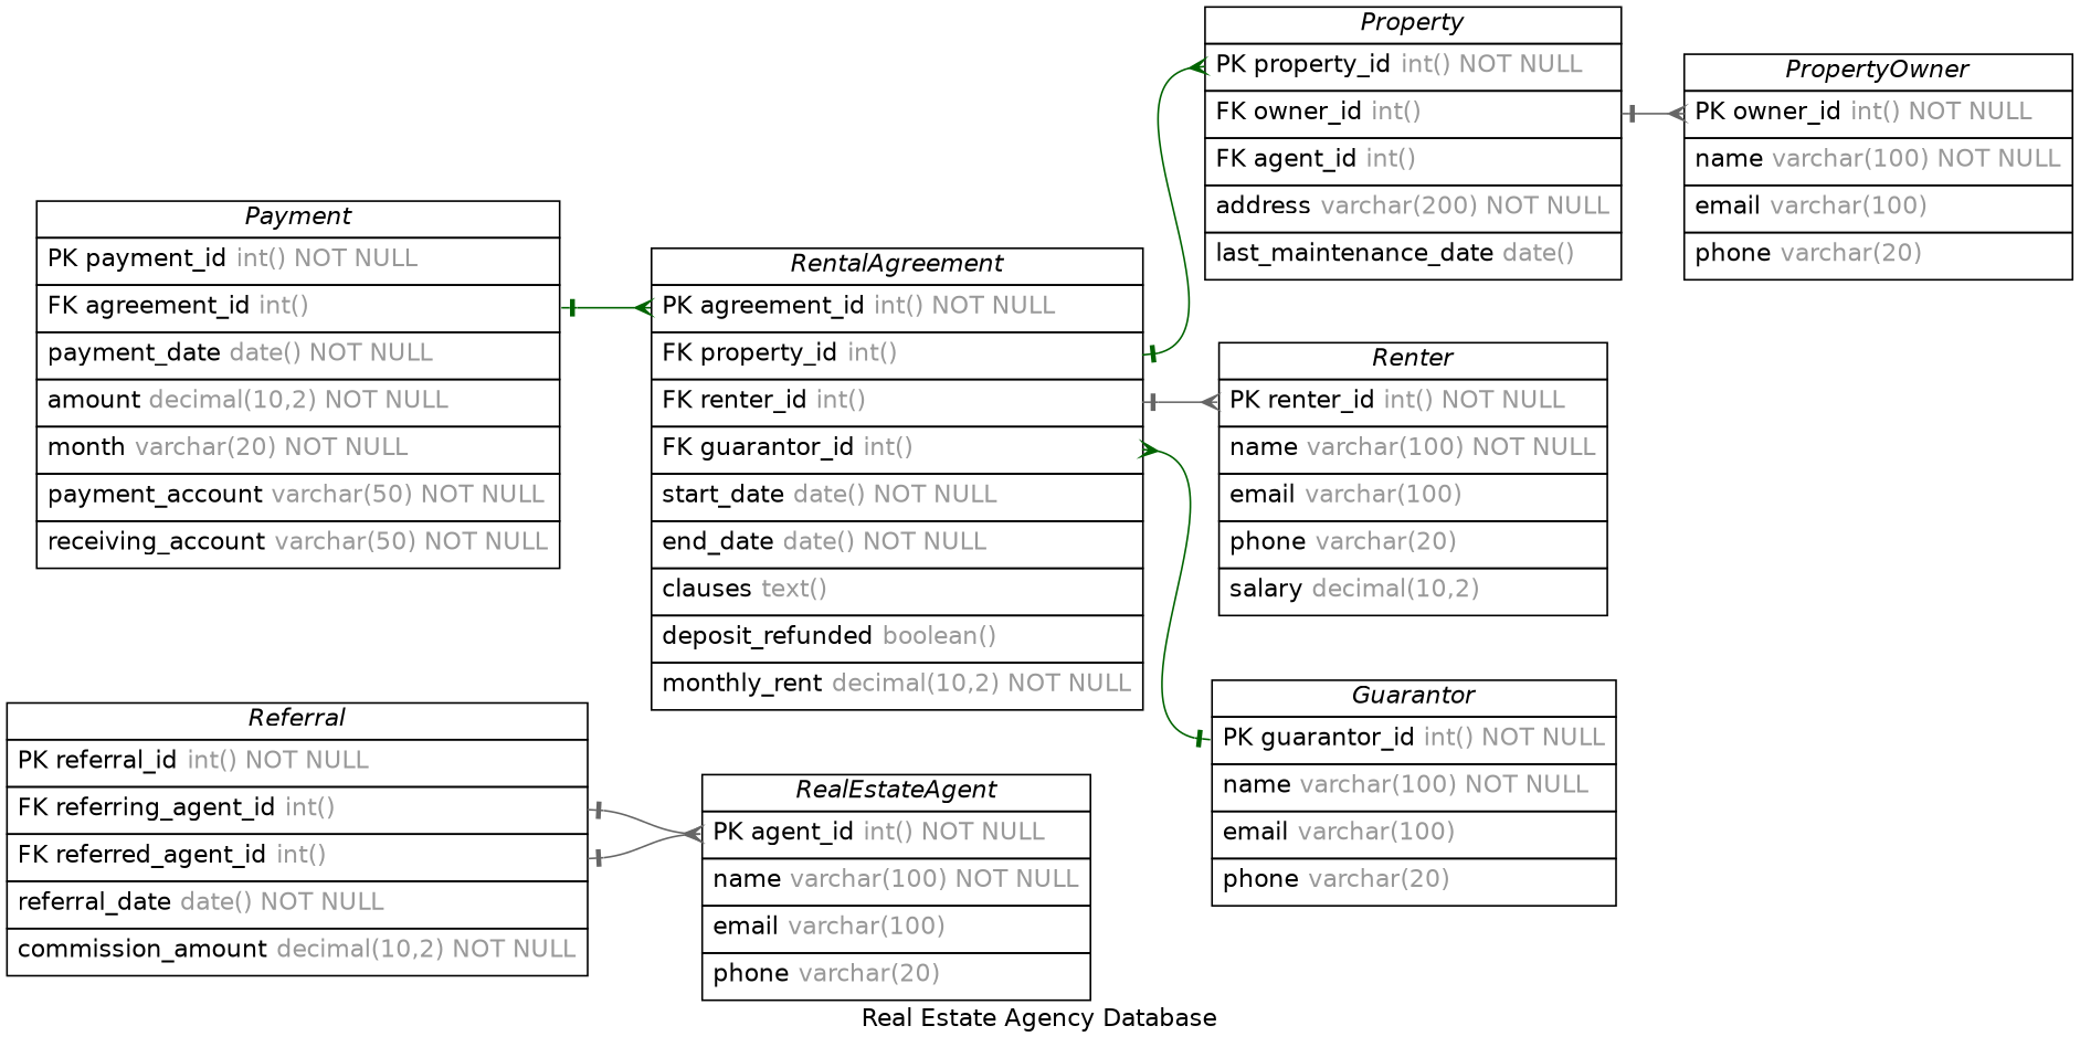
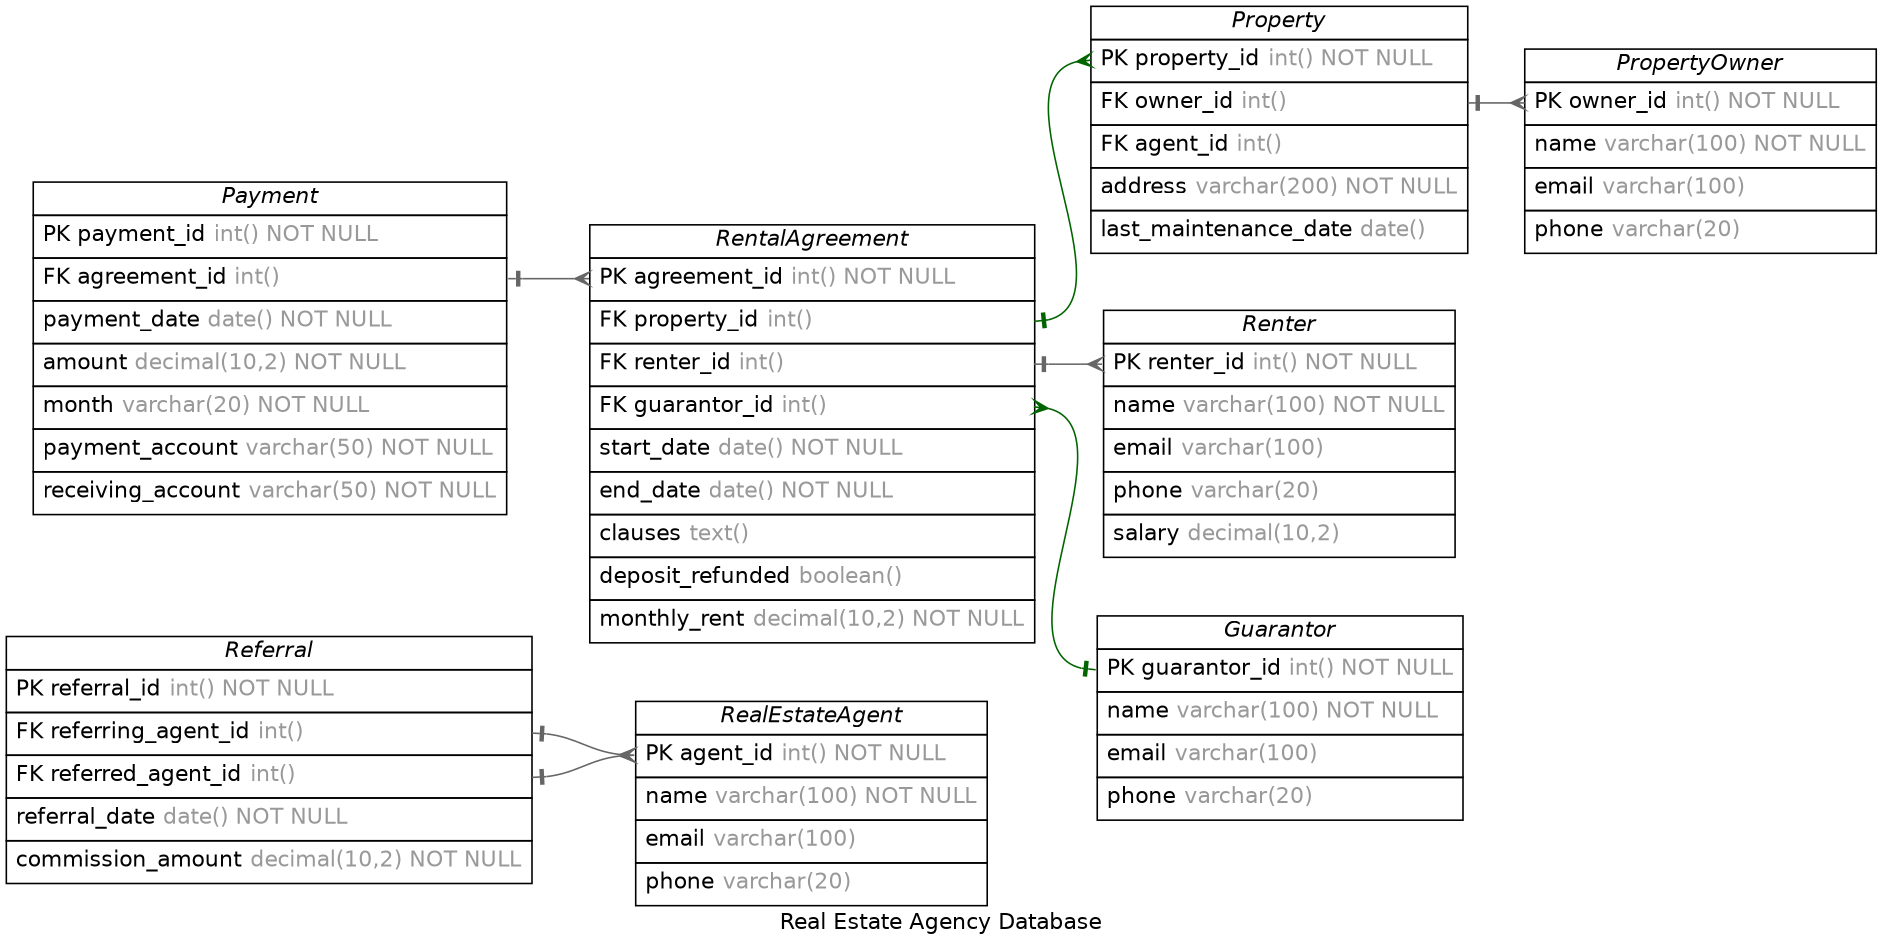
  digraph {
    concentrate=true
    fontname=Helvetica
    label="Real Estate Agency Database"
    nodesep=0.5
    rankdir=LR
    splines=spline
    node [fontname=Helvetica shape=plain]
    edge [arrowhead=ocrow arrowsize=0.9 arrowtail=noneotee color=gray40 dir=both fontname=Helvetica fontsize=12 headport=agent_id labelangle=32 labeldistance=1.8 penwidth=1.0]
    n1 [label=<         <table border="0" cellborder="1" cellspacing="0" >         <tr><td><i>RealEstateAgent</i></td></tr>         <tr><td port="agent_id" align="left" cellpadding="5">PK agent_id <font color="grey60">int() NOT NULL</font></td></tr>         <tr><td port="name" align="left" cellpadding="5">name <font color="grey60">varchar(100) NOT NULL</font></td></tr>         <tr><td port="email" align="left" cellpadding="5">email <font color="grey60">varchar(100)</font></td></tr>         <tr><td port="phone" align="left" cellpadding="5">phone <font color="grey60">varchar(20)</font></td></tr>     </table>>]
    n2 [label=<         <table border="0" cellborder="1" cellspacing="0" >         <tr><td><i>PropertyOwner</i></td></tr>         <tr><td port="owner_id" align="left" cellpadding="5">PK owner_id <font color="grey60">int() NOT NULL</font></td></tr>         <tr><td port="name" align="left" cellpadding="5">name <font color="grey60">varchar(100) NOT NULL</font></td></tr>         <tr><td port="email" align="left" cellpadding="5">email <font color="grey60">varchar(100)</font></td></tr>         <tr><td port="phone" align="left" cellpadding="5">phone <font color="grey60">varchar(20)</font></td></tr>     </table>>]
    n3 [label=<         <table border="0" cellborder="1" cellspacing="0" >         <tr><td><i>Property</i></td></tr>         <tr><td port="property_id" align="left" cellpadding="5">PK property_id <font color="grey60">int() NOT NULL</font></td></tr>         <tr><td port="owner_id" align="left" cellpadding="5">FK owner_id <font color="grey60">int()</font></td></tr>         <tr><td port="agent_id" align="left" cellpadding="5">FK agent_id <font color="grey60">int()</font></td></tr>         <tr><td port="address" align="left" cellpadding="5">address <font color="grey60">varchar(200) NOT NULL</font></td></tr>         <tr><td port="last_maintenance_date" align="left" cellpadding="5">last_maintenance_date <font color="grey60">date()</font></td></tr>     </table>>]
    n4 [label=<         <table border="0" cellborder="1" cellspacing="0" >         <tr><td><i>Renter</i></td></tr>         <tr><td port="renter_id" align="left" cellpadding="5">PK renter_id <font color="grey60">int() NOT NULL</font></td></tr>         <tr><td port="name" align="left" cellpadding="5">name <font color="grey60">varchar(100) NOT NULL</font></td></tr>         <tr><td port="email" align="left" cellpadding="5">email <font color="grey60">varchar(100)</font></td></tr>         <tr><td port="phone" align="left" cellpadding="5">phone <font color="grey60">varchar(20)</font></td></tr>         <tr><td port="salary" align="left" cellpadding="5">salary <font color="grey60">decimal(10,2)</font></td></tr>     </table>>]
    n5 [label=<         <table border="0" cellborder="1" cellspacing="0" >         <tr><td><i>Guarantor</i></td></tr>         <tr><td port="guarantor_id" align="left" cellpadding="5">PK guarantor_id <font color="grey60">int() NOT NULL</font></td></tr>         <tr><td port="name" align="left" cellpadding="5">name <font color="grey60">varchar(100) NOT NULL</font></td></tr>         <tr><td port="email" align="left" cellpadding="5">email <font color="grey60">varchar(100)</font></td></tr>         <tr><td port="phone" align="left" cellpadding="5">phone <font color="grey60">varchar(20)</font></td></tr>     </table>>]
    n6 [label=<         <table border="0" cellborder="1" cellspacing="0" >         <tr><td><i>RentalAgreement</i></td></tr>         <tr><td port="agreement_id" align="left" cellpadding="5">PK agreement_id <font color="grey60">int() NOT NULL</font></td></tr>         <tr><td port="property_id" align="left" cellpadding="5">FK property_id <font color="grey60">int()</font></td></tr>         <tr><td port="renter_id" align="left" cellpadding="5">FK renter_id <font color="grey60">int()</font></td></tr>         <tr><td port="guarantor_id" align="left" cellpadding="5">FK guarantor_id <font color="grey60">int()</font></td></tr>         <tr><td port="start_date" align="left" cellpadding="5">start_date <font color="grey60">date() NOT NULL</font></td></tr>         <tr><td port="end_date" align="left" cellpadding="5">end_date <font color="grey60">date() NOT NULL</font></td></tr>         <tr><td port="clauses" align="left" cellpadding="5">clauses <font color="grey60">text()</font></td></tr>         <tr><td port="deposit_refunded" align="left" cellpadding="5">deposit_refunded <font color="grey60">boolean()</font></td></tr>         <tr><td port="monthly_rent" align="left" cellpadding="5">monthly_rent <font color="grey60">decimal(10,2) NOT NULL</font></td></tr>     </table>>]
    n7 [label=<         <table border="0" cellborder="1" cellspacing="0" >         <tr><td><i>Payment</i></td></tr>         <tr><td port="payment_id" align="left" cellpadding="5">PK payment_id <font color="grey60">int() NOT NULL</font></td></tr>         <tr><td port="agreement_id" align="left" cellpadding="5">FK agreement_id <font color="grey60">int()</font></td></tr>         <tr><td port="payment_date" align="left" cellpadding="5">payment_date <font color="grey60">date() NOT NULL</font></td></tr>         <tr><td port="amount" align="left" cellpadding="5">amount <font color="grey60">decimal(10,2) NOT NULL</font></td></tr>         <tr><td port="month" align="left" cellpadding="5">month <font color="grey60">varchar(20) NOT NULL</font></td></tr>         <tr><td port="payment_account" align="left" cellpadding="5">payment_account <font color="grey60">varchar(50) NOT NULL</font></td></tr>         <tr><td port="receiving_account" align="left" cellpadding="5">receiving_account <font color="grey60">varchar(50) NOT NULL</font></td></tr>     </table>>]
    n8 [label=<         <table border="0" cellborder="1" cellspacing="0" >         <tr><td><i>Referral</i></td></tr>         <tr><td port="referral_id" align="left" cellpadding="5">PK referral_id <font color="grey60">int() NOT NULL</font></td></tr>         <tr><td port="referring_agent_id" align="left" cellpadding="5">FK referring_agent_id <font color="grey60">int()</font></td></tr>         <tr><td port="referred_agent_id" align="left" cellpadding="5">FK referred_agent_id <font color="grey60">int()</font></td></tr>         <tr><td port="referral_date" align="left" cellpadding="5">referral_date <font color="grey60">date() NOT NULL</font></td></tr>         <tr><td port="commission_amount" align="left" cellpadding="5">commission_amount <font color="grey60">decimal(10,2) NOT NULL</font></td></tr>     </table>>]
    n3 -> n2 [headport=owner_id tailport=owner_id]
    n6 -> n3 [color=darkgreen headport=property_id tailport=property_id]
    n6 -> n4 [headport=renter_id tailport=renter_id]
    n6 -> n5 [arrowhead=noneotee arrowtail=ocrow color=darkgreen headport=guarantor_id tailport=guarantor_id]
-   n7 -> n6 [color=darkgreen headport=agreement_id tailport=agreement_id]
+   n7 -> n6 [headport=agreement_id tailport=agreement_id]
    n8 -> n1 [tailport=referring_agent_id]
    n8 -> n1 [tailport=referred_agent_id]
  }
